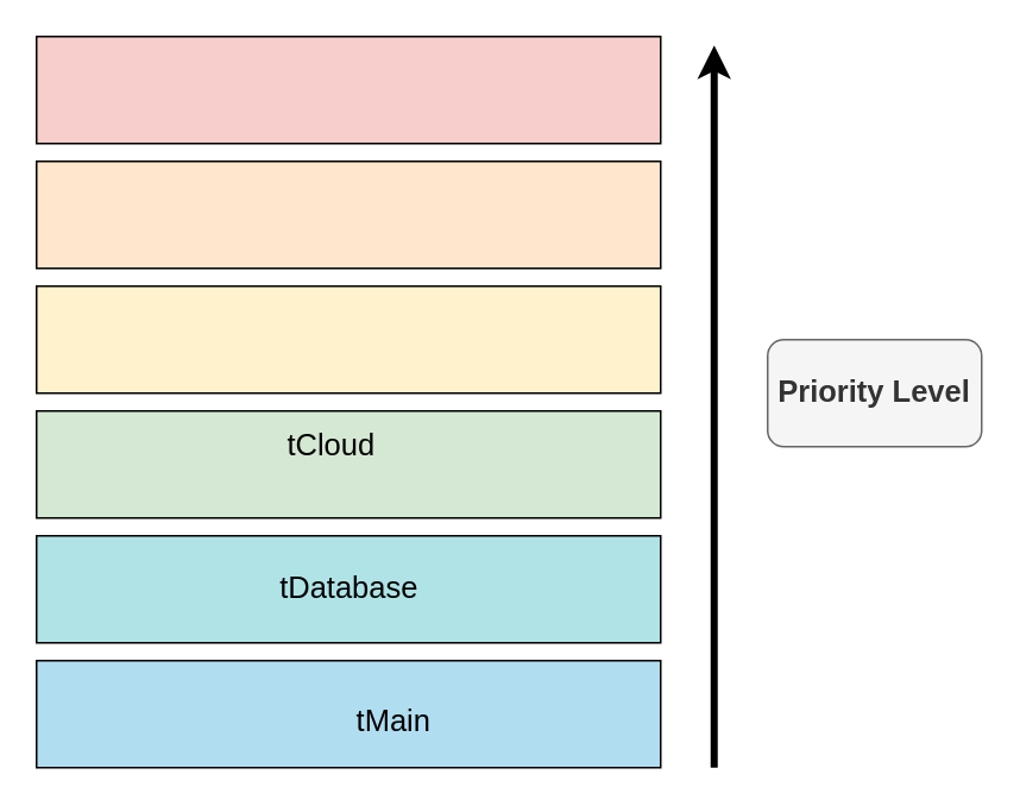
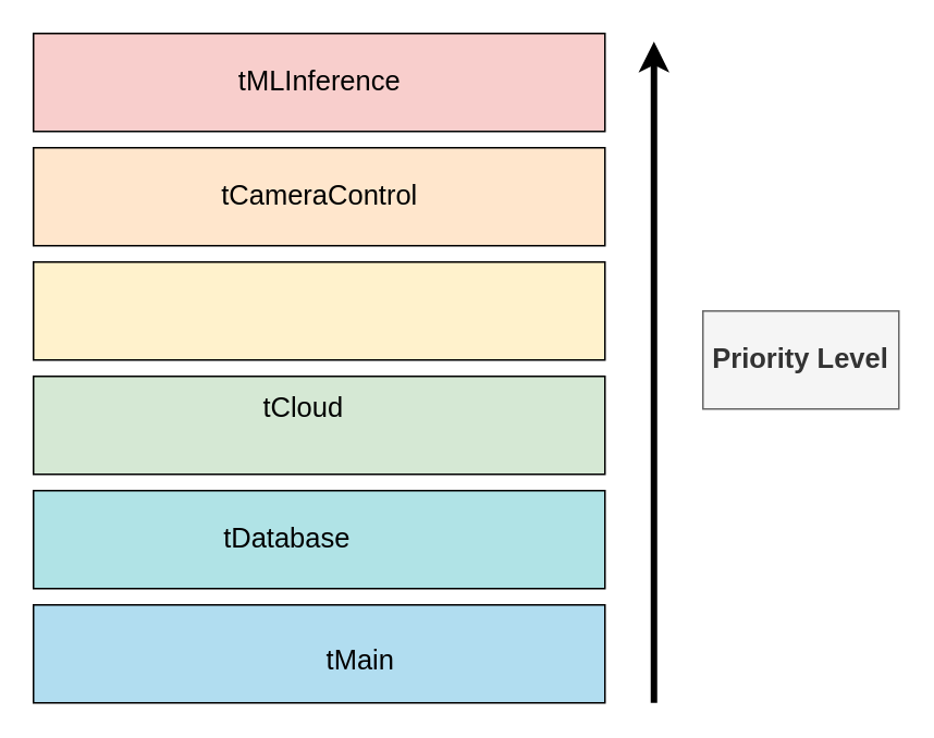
  <mxCell id="0" />
  <mxCell id="1" parent="0" />
  <mxCell id="2" value="" style="rounded=0;whiteSpace=wrap;html=1;fillColor=#f8cecc;strokeColor=#000000;strokeWidth=1;" parent="1" vertex="1"><mxGeometry x="20" y="20" width="350" height="60" as="geometry" /></mxCell>
  <mxCell id="3" value="" style="rounded=0;whiteSpace=wrap;html=1;fillColor=#ffe6cc;strokeColor=#000000;strokeWidth=1;" parent="1" vertex="1"><mxGeometry x="20" y="90" width="350" height="60" as="geometry" /></mxCell>
  <mxCell id="4" value="" style="rounded=0;whiteSpace=wrap;html=1;fillColor=#fff2cc;strokeColor=#000000;strokeWidth=1;" parent="1" vertex="1"><mxGeometry x="20" y="160" width="350" height="60" as="geometry" /></mxCell>
  <mxCell id="5" value="" style="rounded=0;whiteSpace=wrap;html=1;fillColor=#d5e8d4;strokeColor=#000000;strokeWidth=1;" parent="1" vertex="1"><mxGeometry x="20" y="230" width="350" height="60" as="geometry" /></mxCell>
  <mxCell id="6" value="" style="rounded=0;whiteSpace=wrap;html=1;fillColor=#b0e3e6;strokeColor=#000000;strokeWidth=1;" parent="1" vertex="1"><mxGeometry x="20" y="300" width="350" height="60" as="geometry" /></mxCell>
  <mxCell id="7" value="" style="rounded=0;whiteSpace=wrap;html=1;fillColor=#b1ddf0;strokeColor=#000000;strokeWidth=1;" parent="1" vertex="1"><mxGeometry x="20" y="370" width="350" height="60" as="geometry" /></mxCell>
  <mxCell id="8" value="" style="endArrow=classic;html=1;strokeWidth=4;" parent="1" edge="1"><mxGeometry width="50" height="50" relative="1" as="geometry"><mxPoint x="400" y="430" as="sourcePoint" /><mxPoint x="400" y="25" as="targetPoint" /></mxGeometry></mxCell>
- <mxCell id="9" value="&lt;font style=&quot;font-size: 17px&quot;&gt;&lt;b&gt;Priority Level&lt;/b&gt;&lt;/font&gt;" style="whiteSpace=wrap;html=1;fillColor=#f5f5f5;strokeColor=#666666;fontColor=#333333;rounded=1;" parent="1" vertex="1"><mxGeometry x="430" y="190" width="120" height="60" as="geometry" /></mxCell>
+ <mxCell id="9" value="&lt;font style=&quot;font-size: 17px&quot;&gt;&lt;b&gt;Priority Level&lt;/b&gt;&lt;/font&gt;" style="rounded=0;whiteSpace=wrap;html=1;fillColor=#f5f5f5;strokeColor=#666666;fontColor=#333333;" parent="1" vertex="1"><mxGeometry x="430" y="190" width="120" height="60" as="geometry" /></mxCell>
+ <mxCell id="10" value="tCameraControl" style="text;html=1;align=center;verticalAlign=middle;resizable=0;points=[];;autosize=1;fontSize=17;strokeColor=none;fillColor=none;" parent="1" vertex="1"><mxGeometry x="125" y="105" width="140" height="30" as="geometry" /></mxCell>
+ <mxCell id="11" value="tMLInference" style="text;html=1;align=center;verticalAlign=middle;resizable=0;points=[];;autosize=1;fontSize=17;" parent="1" vertex="1"><mxGeometry x="140" y="35" width="110" height="30" as="geometry" /></mxCell>
  <mxCell id="12" value="tMain" style="text;html=1;align=center;verticalAlign=middle;resizable=0;points=[];;autosize=1;fontSize=17;" parent="1" vertex="1"><mxGeometry x="190" y="390" width="60" height="30" as="geometry" /></mxCell>
  <mxCell id="13" value="tCloud" style="text;html=1;align=center;verticalAlign=middle;resizable=0;points=[];;autosize=1;fontSize=17;" parent="1" vertex="1"><mxGeometry x="155" y="235" width="60" height="30" as="geometry" /></mxCell>
- <mxCell id="14" value="tDatabase" style="text;html=1;align=center;verticalAlign=middle;resizable=0;points=[];;autosize=1;fontSize=17;" parent="1" vertex="1"><mxGeometry x="150" y="315" width="90" height="30" as="geometry" /></mxCell>
+ <mxCell id="14" value="tDatabase" style="text;html=1;align=center;verticalAlign=middle;resizable=0;points=[];;autosize=1;fontSize=17;" parent="1" vertex="1"><mxGeometry x="130" y="315" width="90" height="30" as="geometry" /></mxCell>
